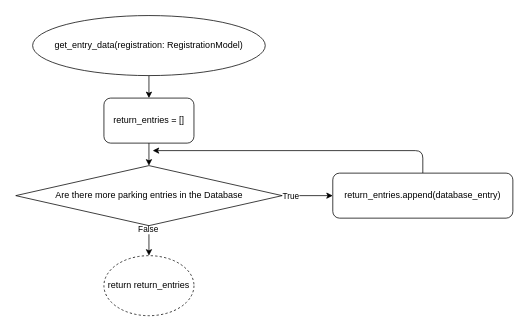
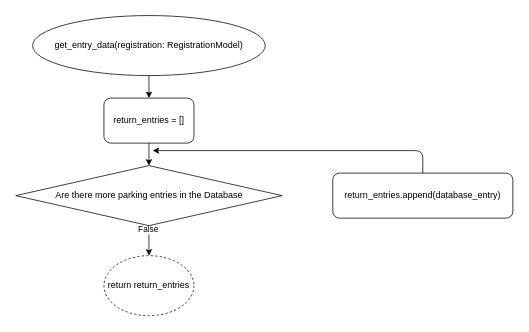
  <mxCell id="0" />
  <mxCell id="1" parent="0" />
  <mxCell id="2" style="edgeStyle=none;html=1;entryX=0.5;entryY=0;entryDx=0;entryDy=0;" edge="1" parent="1" source="3" target="10"><mxGeometry relative="1" as="geometry" /></mxCell>
  <mxCell id="3" value="get_entry_data(registration: RegistrationModel)" style="ellipse;whiteSpace=wrap;html=1;" vertex="1" parent="1"><mxGeometry x="43" y="20" width="310" height="80" as="geometry" /></mxCell>
- <mxCell id="4" style="edgeStyle=none;html=1;entryX=0;entryY=0.5;entryDx=0;entryDy=0;" edge="1" parent="1" source="8" target="12"><mxGeometry relative="1" as="geometry" /></mxCell>
- <mxCell id="5" value="True" style="edgeLabel;html=1;align=center;verticalAlign=middle;resizable=0;points=[];" vertex="1" connectable="0" parent="4"><mxGeometry x="-0.676" relative="1" as="geometry"><mxPoint as="offset" /></mxGeometry></mxCell>
  <mxCell id="6" style="edgeStyle=none;html=1;entryX=0.5;entryY=0;entryDx=0;entryDy=0;" edge="1" parent="1" source="8" target="13"><mxGeometry relative="1" as="geometry"><Array as="points" /></mxGeometry></mxCell>
  <mxCell id="7" value="False" style="edgeLabel;html=1;align=center;verticalAlign=middle;resizable=0;points=[];" vertex="1" connectable="0" parent="6"><mxGeometry x="-0.79" y="-2" relative="1" as="geometry"><mxPoint as="offset" /></mxGeometry></mxCell>
  <mxCell id="8" value="Are there more parking entries in the Database" style="rhombus;whiteSpace=wrap;html=1;" vertex="1" parent="1"><mxGeometry x="20.5" y="220" width="355" height="80" as="geometry" /></mxCell>
  <mxCell id="9" style="edgeStyle=none;html=1;entryX=0.5;entryY=0;entryDx=0;entryDy=0;" edge="1" parent="1" source="10" target="8"><mxGeometry relative="1" as="geometry" /></mxCell>
  <mxCell id="10" value="return_entries = []" style="rounded=1;whiteSpace=wrap;html=1;" vertex="1" parent="1"><mxGeometry x="138" y="130" width="120" height="60" as="geometry" /></mxCell>
  <mxCell id="11" style="edgeStyle=none;html=1;" edge="1" parent="1" source="12"><mxGeometry relative="1" as="geometry"><mxPoint x="203" y="200" as="targetPoint" /><Array as="points"><mxPoint x="563" y="200" /></Array></mxGeometry></mxCell>
  <mxCell id="12" value="return_entries.append(database_entry)" style="rounded=1;whiteSpace=wrap;html=1;" vertex="1" parent="1"><mxGeometry x="443" y="230" width="240" height="60" as="geometry" /></mxCell>
  <mxCell id="13" value="return return_entries" style="ellipse;whiteSpace=wrap;html=1;dashed=1;" vertex="1" parent="1"><mxGeometry x="138" y="340" width="120" height="80" as="geometry" /></mxCell>
